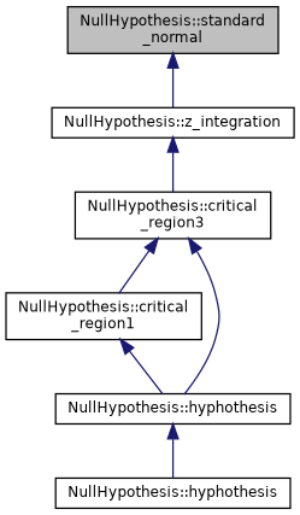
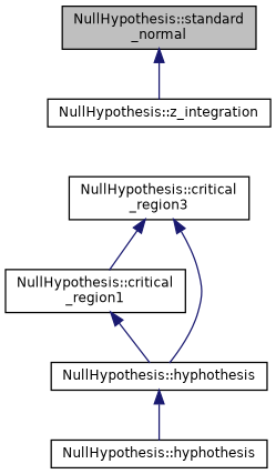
  digraph {
    fontname="DejaVu Sans"
    rankdir=TB
    node [color=black fillcolor=white fontname="DejaVu Sans" fontsize=10 shape=record style=filled]
    edge [color=midnightblue dir=back fontname="DejaVu Sans" fontsize=10 labelfontname=Helvetica labelfontsize=10 style=solid]
    n1 [fillcolor=grey75 fontcolor=black height=0.2 label="NullHypothesis::standard\l_normal" width=0.4]
    n2 [height=0.2 label="NullHypothesis::z_integration" width=0.4]
    n3 [height=0.2 label="NullHypothesis::critical\l_region3" width=0.4]
    n4 [height=0.2 label="NullHypothesis::critical\l_region1" width=0.4]
    n5 [height=0.2 label="NullHypothesis::hyphothesis" width=0.4]
    n6 [height=0.2 label="NullHypothesis::hyphothesis" width=0.4]
    n1 -> n2
-   n2 -> n3
    n3 -> n4
    n3 -> n5
    n4 -> n5
    n5 -> n6
  }
